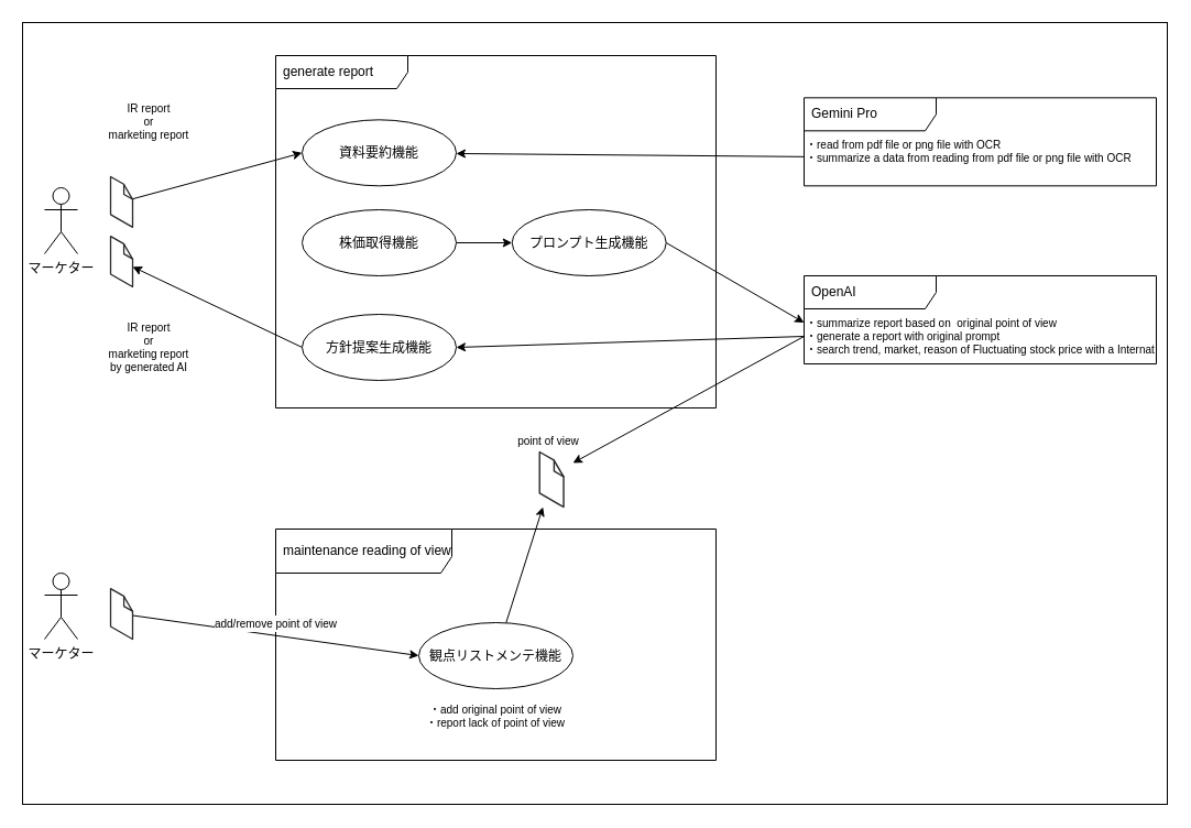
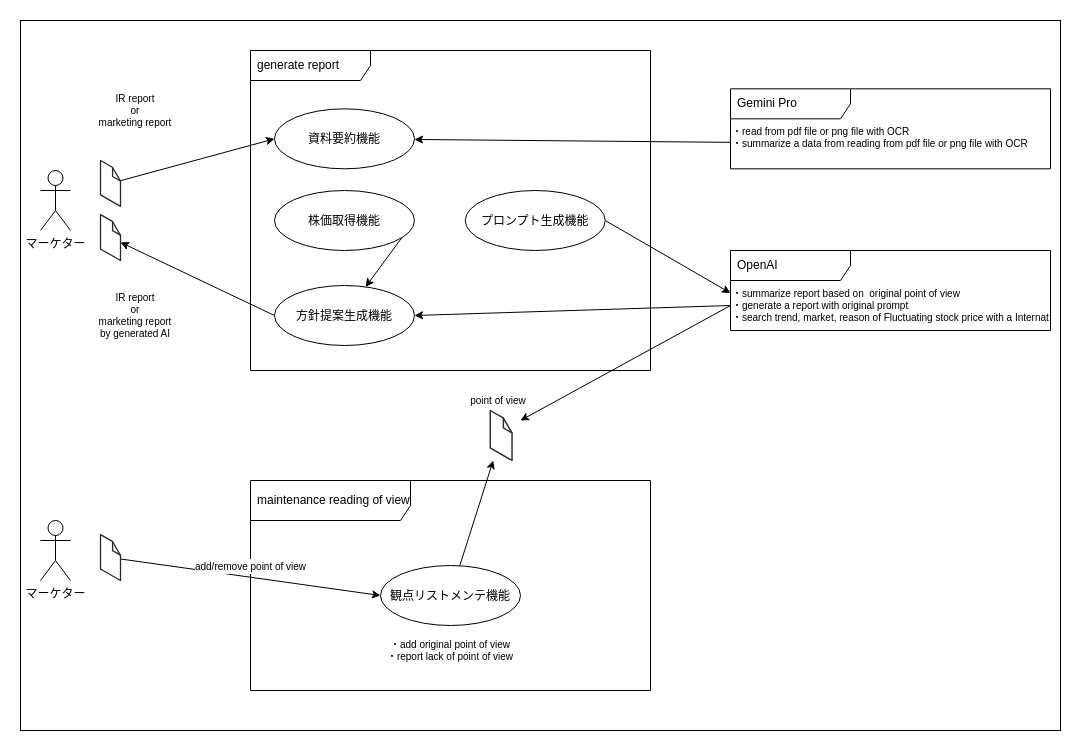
  <mxCell id="0" />
  <mxCell id="1" parent="0" />
  <mxCell id="2" value="" style="rounded=0;whiteSpace=wrap;html=1;" vertex="1" parent="1"><mxGeometry x="20" y="20" width="1040" height="710" as="geometry" /></mxCell>
  <mxCell id="3" value="&lt;font style=&quot;font-size: 12px;&quot;&gt;maintenance reading of view&lt;/font&gt;" style="shape=umlFrame;whiteSpace=wrap;html=1;width=160;height=40;boundedLbl=1;verticalAlign=middle;align=left;spacingLeft=5;" parent="1" vertex="1"><mxGeometry x="250" y="480" width="400" height="210" as="geometry" /></mxCell>
  <mxCell id="4" value="generate report" style="shape=umlFrame;whiteSpace=wrap;html=1;width=120;height=30;boundedLbl=1;verticalAlign=middle;align=left;spacingLeft=5;" parent="1" vertex="1"><mxGeometry x="250" y="50" width="400" height="320" as="geometry" /></mxCell>
  <mxCell id="5" value="マーケター" style="shape=umlActor;verticalLabelPosition=bottom;verticalAlign=top;html=1;outlineConnect=0;" parent="1" vertex="1"><mxGeometry x="40" y="170" width="30" height="60" as="geometry" /></mxCell>
  <mxCell id="6" style="edgeStyle=none;html=1;fontSize=10;exitX=0;exitY=0.5;exitDx=0;exitDy=0;" parent="1" source="10" target="16" edge="1"><mxGeometry relative="1" as="geometry"><mxPoint x="110" y="290" as="targetPoint" /></mxGeometry></mxCell>
- <mxCell id="7" style="edgeStyle=none;html=1;entryX=0;entryY=0.5;entryDx=0;entryDy=0;fontSize=10;exitX=1;exitY=0.5;exitDx=0;exitDy=0;" parent="1" source="8" target="25" edge="1"><mxGeometry relative="1" as="geometry" /></mxCell>
+ <mxCell id="7" style="edgeStyle=none;html=1;fontSize=10;exitX=1;exitY=0.5;exitDx=0;exitDy=0;" parent="1" source="8" target="10" edge="1"><mxGeometry relative="1" as="geometry" /></mxCell>
  <mxCell id="8" value="株価取得機能" style="ellipse;" parent="1" vertex="1"><mxGeometry x="274" y="190" width="140" height="60" as="geometry" /></mxCell>
  <mxCell id="9" value="資料要約機能" style="ellipse;" parent="1" vertex="1"><mxGeometry x="274" y="108.32" width="140" height="60" as="geometry" /></mxCell>
  <mxCell id="10" value="方針提案生成機能" style="ellipse;" parent="1" vertex="1"><mxGeometry x="274" y="285" width="140" height="60" as="geometry" /></mxCell>
  <mxCell id="11" value="OpenAI" style="shape=umlFrame;whiteSpace=wrap;html=1;width=120;height=30;boundedLbl=1;verticalAlign=middle;align=left;spacingLeft=5;" parent="1" vertex="1"><mxGeometry x="730" y="250" width="320" height="80" as="geometry" /></mxCell>
  <mxCell id="12" value="Gemini Pro" style="shape=umlFrame;whiteSpace=wrap;html=1;width=120;height=30;boundedLbl=1;verticalAlign=middle;align=left;spacingLeft=5;" parent="1" vertex="1"><mxGeometry x="730" y="88.32" width="320" height="80" as="geometry" /></mxCell>
  <mxCell id="13" style="edgeStyle=none;html=1;fontSize=10;exitX=0;exitY=0.5;exitDx=0;exitDy=0;" parent="1" source="20" edge="1"><mxGeometry relative="1" as="geometry"><mxPoint x="728.72" y="233.76" as="sourcePoint" /><mxPoint x="520" y="420" as="targetPoint" /></mxGeometry></mxCell>
  <mxCell id="14" value="" style="edgeStyle=none;html=1;fontSize=10;entryX=0;entryY=0.5;entryDx=0;entryDy=0;" parent="1" source="15" target="9" edge="1"><mxGeometry relative="1" as="geometry" /></mxCell>
  <mxCell id="15" value="" style="verticalLabelPosition=bottom;html=1;verticalAlign=top;strokeWidth=1;align=center;outlineConnect=0;dashed=0;outlineConnect=0;shape=mxgraph.aws3d.file;aspect=fixed;strokeColor=#292929;fontSize=10;" parent="1" vertex="1"><mxGeometry x="100" y="160" width="20" height="45.84" as="geometry" /></mxCell>
  <mxCell id="16" value="" style="verticalLabelPosition=bottom;html=1;verticalAlign=top;strokeWidth=1;align=center;outlineConnect=0;dashed=0;outlineConnect=0;shape=mxgraph.aws3d.file;aspect=fixed;strokeColor=#292929;fontSize=10;" parent="1" vertex="1"><mxGeometry x="100" y="214.16" width="20" height="45.84" as="geometry" /></mxCell>
  <mxCell id="17" value="IR report&lt;br&gt;or&lt;br&gt;marketing report&lt;br&gt;by generated AI" style="text;html=1;strokeColor=none;fillColor=none;align=center;verticalAlign=middle;whiteSpace=wrap;rounded=0;fontSize=10;" parent="1" vertex="1"><mxGeometry x="90" y="290" width="90" height="50" as="geometry" /></mxCell>
  <mxCell id="18" value="IR report&lt;br&gt;or&lt;br&gt;marketing report" style="text;html=1;strokeColor=none;fillColor=none;align=center;verticalAlign=middle;whiteSpace=wrap;rounded=0;fontSize=10;" parent="1" vertex="1"><mxGeometry x="90" y="90" width="90" height="40" as="geometry" /></mxCell>
  <mxCell id="19" style="edgeStyle=none;html=1;fontSize=10;exitX=0;exitY=0.5;exitDx=0;exitDy=0;entryX=1;entryY=0.5;entryDx=0;entryDy=0;" parent="1" source="20" target="10" edge="1"><mxGeometry relative="1" as="geometry" /></mxCell>
  <mxCell id="20" value="・summarize report based on&amp;nbsp; original&amp;nbsp;point of view&lt;br&gt;&lt;div style=&quot;&quot;&gt;&lt;span style=&quot;background-color: initial;&quot;&gt;・generate a report with original prompt&lt;/span&gt;&lt;/div&gt;&lt;div style=&quot;&quot;&gt;・search trend, market, reason of Fluctuating stock price with a Internat&lt;/div&gt;" style="text;html=1;strokeColor=none;fillColor=none;align=left;verticalAlign=middle;whiteSpace=wrap;rounded=0;fontSize=10;" parent="1" vertex="1"><mxGeometry x="730" y="280" width="320" height="50" as="geometry" /></mxCell>
  <mxCell id="21" style="edgeStyle=none;html=1;fontSize=10;" parent="1" source="22" target="9" edge="1"><mxGeometry relative="1" as="geometry" /></mxCell>
  <mxCell id="22" value="・read from pdf file or png file with OCR&lt;br&gt;&lt;div style=&quot;&quot;&gt;&lt;span style=&quot;background-color: initial;&quot;&gt;・summarize a data from reading from pdf file or png file with OCR&lt;/span&gt;&lt;/div&gt;&amp;nbsp;" style="text;html=1;strokeColor=none;fillColor=none;align=left;verticalAlign=middle;whiteSpace=wrap;rounded=0;fontSize=10;" parent="1" vertex="1"><mxGeometry x="730" y="118.32" width="320" height="50" as="geometry" /></mxCell>
  <mxCell id="23" value="・add original&amp;nbsp;point of view&lt;br&gt;・report lack of point of view" style="text;html=1;strokeColor=none;fillColor=none;align=center;verticalAlign=middle;whiteSpace=wrap;rounded=0;fontSize=10;" parent="1" vertex="1"><mxGeometry x="250" y="625" width="400" height="50" as="geometry" /></mxCell>
  <mxCell id="24" style="edgeStyle=none;html=1;entryX=0;entryY=0.25;entryDx=0;entryDy=0;fontSize=10;exitX=1;exitY=0.5;exitDx=0;exitDy=0;" parent="1" source="25" target="20" edge="1"><mxGeometry relative="1" as="geometry" /></mxCell>
  <mxCell id="25" value="プロンプト生成機能" style="ellipse;" parent="1" vertex="1"><mxGeometry x="464.73" y="190" width="140" height="60" as="geometry" /></mxCell>
  <mxCell id="26" value="" style="verticalLabelPosition=bottom;html=1;verticalAlign=top;strokeWidth=1;align=center;outlineConnect=0;dashed=0;outlineConnect=0;shape=mxgraph.aws3d.file;aspect=fixed;strokeColor=#292929;fontSize=10;" parent="1" vertex="1"><mxGeometry x="489.73" y="410" width="21.81" height="50" as="geometry" /></mxCell>
  <mxCell id="27" value="point of view" style="text;html=1;strokeColor=none;fillColor=none;align=center;verticalAlign=middle;whiteSpace=wrap;rounded=0;fontSize=10;" parent="1" vertex="1"><mxGeometry x="453.45" y="390" width="90" height="20" as="geometry" /></mxCell>
  <mxCell id="28" style="edgeStyle=none;html=1;fontSize=10;" parent="1" source="29" target="26" edge="1"><mxGeometry relative="1" as="geometry" /></mxCell>
  <mxCell id="29" value="観点リストメンテ機能" style="ellipse;" parent="1" vertex="1"><mxGeometry x="380" y="565" width="140" height="60" as="geometry" /></mxCell>
  <mxCell id="30" value="マーケター" style="shape=umlActor;verticalLabelPosition=bottom;verticalAlign=top;html=1;outlineConnect=0;" parent="1" vertex="1"><mxGeometry x="40" y="520" width="30" height="60" as="geometry" /></mxCell>
  <mxCell id="31" style="edgeStyle=none;html=1;entryX=0;entryY=0.5;entryDx=0;entryDy=0;fontSize=12;" parent="1" source="33" target="29" edge="1"><mxGeometry relative="1" as="geometry" /></mxCell>
  <mxCell id="32" value="&lt;span style=&quot;font-size: 10px; background-color: rgb(251, 251, 251);&quot;&gt;add/remove point of view&lt;/span&gt;" style="edgeLabel;html=1;align=center;verticalAlign=middle;resizable=0;points=[];fontSize=12;" parent="31" vertex="1" connectable="0"><mxGeometry x="-0.456" y="3" relative="1" as="geometry"><mxPoint x="59" as="offset" /></mxGeometry></mxCell>
  <mxCell id="33" value="" style="verticalLabelPosition=bottom;html=1;verticalAlign=top;strokeWidth=1;align=center;outlineConnect=0;dashed=0;outlineConnect=0;shape=mxgraph.aws3d.file;aspect=fixed;strokeColor=#292929;fontSize=10;" parent="1" vertex="1"><mxGeometry x="100" y="534.16" width="20" height="45.84" as="geometry" /></mxCell>
